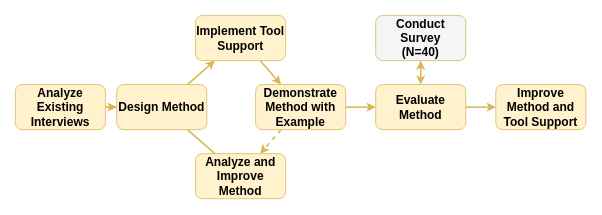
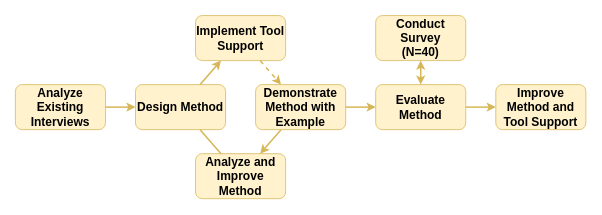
  <mxCell id="0" />
  <mxCell id="1" parent="0" />
  <mxCell id="2" value="" style="edgeStyle=orthogonalEdgeStyle;rounded=0;orthogonalLoop=1;jettySize=auto;html=1;fontSize=16;endSize=6;startSize=6;jumpSize=6;strokeWidth=2;fillColor=#fff2cc;strokeColor=#d6b656;" parent="1" source="3" target="5" edge="1"><mxGeometry relative="1" as="geometry" /></mxCell>
  <mxCell id="3" value="Analyze Existing Interviews" style="rounded=1;whiteSpace=wrap;html=1;fillColor=#fff2cc;strokeColor=#d6b656;fontStyle=1;fontSize=16;" parent="1" vertex="1"><mxGeometry x="20" y="112" width="120" height="60" as="geometry" /></mxCell>
  <mxCell id="4" value="" style="rounded=0;orthogonalLoop=1;jettySize=auto;html=1;fontSize=16;endSize=6;startSize=6;jumpSize=6;strokeWidth=2;fillColor=#fff2cc;strokeColor=#d6b656;" parent="1" source="5" target="7" edge="1"><mxGeometry relative="1" as="geometry" /></mxCell>
- <mxCell id="5" value="Design Method" style="rounded=1;whiteSpace=wrap;html=1;fillColor=#fff2cc;strokeColor=#d6b656;fontStyle=1;fontSize=16;" parent="1" vertex="1"><mxGeometry x="155" y="112" width="120" height="60" as="geometry" /></mxCell>
- <mxCell id="6" value="" style="rounded=0;orthogonalLoop=1;jettySize=auto;html=1;fontSize=16;endSize=6;startSize=6;jumpSize=6;strokeWidth=2;fillColor=#fff2cc;strokeColor=#d6b656;" parent="1" source="7" target="10" edge="1"><mxGeometry relative="1" as="geometry" /></mxCell>
+ <mxCell id="5" value="Design Method" style="rounded=1;whiteSpace=wrap;html=1;fillColor=#fff2cc;strokeColor=#d6b656;fontStyle=1;fontSize=16;" parent="1" vertex="1"><mxGeometry x="180" y="112" width="120" height="60" as="geometry" /></mxCell>
+ <mxCell id="6" value="" style="rounded=0;orthogonalLoop=1;jettySize=auto;html=1;fontSize=16;endSize=6;startSize=6;jumpSize=6;strokeWidth=2;fillColor=#fff2cc;strokeColor=#d6b656;dashed=1;" parent="1" source="7" target="10" edge="1"><mxGeometry relative="1" as="geometry" /></mxCell>
  <mxCell id="7" value="Implement Tool Support" style="rounded=1;whiteSpace=wrap;html=1;fillColor=#fff2cc;strokeColor=#d6b656;fontStyle=1;fontSize=16;" parent="1" vertex="1"><mxGeometry x="260" y="20" width="120" height="60" as="geometry" /></mxCell>
- <mxCell id="8" value="" style="rounded=0;orthogonalLoop=1;jettySize=auto;html=1;fontSize=16;endSize=6;startSize=6;jumpSize=6;strokeWidth=2;fillColor=#fff2cc;strokeColor=#d6b656;dashed=1;" parent="1" source="10" target="16" edge="1"><mxGeometry relative="1" as="geometry" /></mxCell>
+ <mxCell id="8" value="" style="rounded=0;orthogonalLoop=1;jettySize=auto;html=1;fontSize=16;endSize=6;startSize=6;jumpSize=6;strokeWidth=2;fillColor=#fff2cc;strokeColor=#d6b656;" parent="1" source="10" target="16" edge="1"><mxGeometry relative="1" as="geometry" /></mxCell>
  <mxCell id="9" value="" style="edgeStyle=none;rounded=0;orthogonalLoop=1;jettySize=auto;html=1;fontSize=16;endSize=6;startSize=6;jumpSize=6;strokeWidth=2;fillColor=#fff2cc;strokeColor=#d6b656;" parent="1" source="10" target="13" edge="1"><mxGeometry relative="1" as="geometry" /></mxCell>
  <mxCell id="10" value="Demonstrate Method with Example" style="rounded=1;whiteSpace=wrap;html=1;fillColor=#fff2cc;strokeColor=#d6b656;fontStyle=1;fontSize=16;" parent="1" vertex="1"><mxGeometry x="340" y="112" width="120" height="60" as="geometry" /></mxCell>
  <mxCell id="11" value="" style="edgeStyle=none;rounded=0;orthogonalLoop=1;jettySize=auto;html=1;fontSize=16;endSize=6;startSize=6;jumpSize=6;strokeWidth=2;fillColor=#fff2cc;strokeColor=#d6b656;" parent="1" source="13" target="15" edge="1"><mxGeometry relative="1" as="geometry" /></mxCell>
  <mxCell id="12" value="" style="edgeStyle=none;rounded=0;orthogonalLoop=1;jettySize=auto;html=1;fontSize=16;startArrow=classic;startFill=1;endSize=6;startSize=6;jumpSize=6;strokeWidth=2;fillColor=#fff2cc;strokeColor=#d6b656;" parent="1" source="13" target="14" edge="1"><mxGeometry relative="1" as="geometry" /></mxCell>
  <mxCell id="13" value="Evaluate Method" style="rounded=1;whiteSpace=wrap;html=1;fillColor=#fff2cc;strokeColor=#d6b656;fontStyle=1;fontSize=16;" parent="1" vertex="1"><mxGeometry x="500" y="112" width="120" height="60" as="geometry" /></mxCell>
- <mxCell id="14" value="Conduct&lt;br style=&quot;font-size: 16px;&quot;&gt;Survey&lt;br style=&quot;font-size: 16px;&quot;&gt;(N=40)" style="rounded=1;whiteSpace=wrap;html=1;fillColor=#f5f5f5;strokeColor=#d6b656;fontStyle=1;fontSize=16;" parent="1" vertex="1"><mxGeometry x="500" y="20" width="120" height="60" as="geometry" /></mxCell>
+ <mxCell id="14" value="Conduct&lt;br style=&quot;font-size: 16px;&quot;&gt;Survey&lt;br style=&quot;font-size: 16px;&quot;&gt;(N=40)" style="rounded=1;whiteSpace=wrap;html=1;fillColor=#fff2cc;strokeColor=#d6b656;fontStyle=1;fontSize=16;" parent="1" vertex="1"><mxGeometry x="500" y="20" width="120" height="60" as="geometry" /></mxCell>
  <mxCell id="15" value="Improve&lt;br style=&quot;font-size: 16px;&quot;&gt;Method and Tool Support" style="rounded=1;whiteSpace=wrap;html=1;fillColor=#fff2cc;strokeColor=#d6b656;fontStyle=1;fontSize=16;" parent="1" vertex="1"><mxGeometry x="660" y="112" width="120" height="60" as="geometry" /></mxCell>
  <mxCell id="16" value="Analyze and Improve Method" style="rounded=1;whiteSpace=wrap;html=1;fillColor=#fff2cc;strokeColor=#d6b656;fontStyle=1;fontSize=16;" parent="1" vertex="1"><mxGeometry x="260" y="204" width="120" height="60" as="geometry" /></mxCell>
  <mxCell id="17" value="" style="rounded=0;orthogonalLoop=1;jettySize=auto;html=1;fontSize=16;endSize=6;startSize=6;jumpSize=6;strokeWidth=2;fillColor=#fff2cc;strokeColor=#d6b656;endArrow=none;" parent="1" source="16" target="5" edge="1"><mxGeometry relative="1" as="geometry"><mxPoint x="434.231" y="202" as="sourcePoint" /><mxPoint x="385.769" y="265" as="targetPoint" /></mxGeometry></mxCell>
